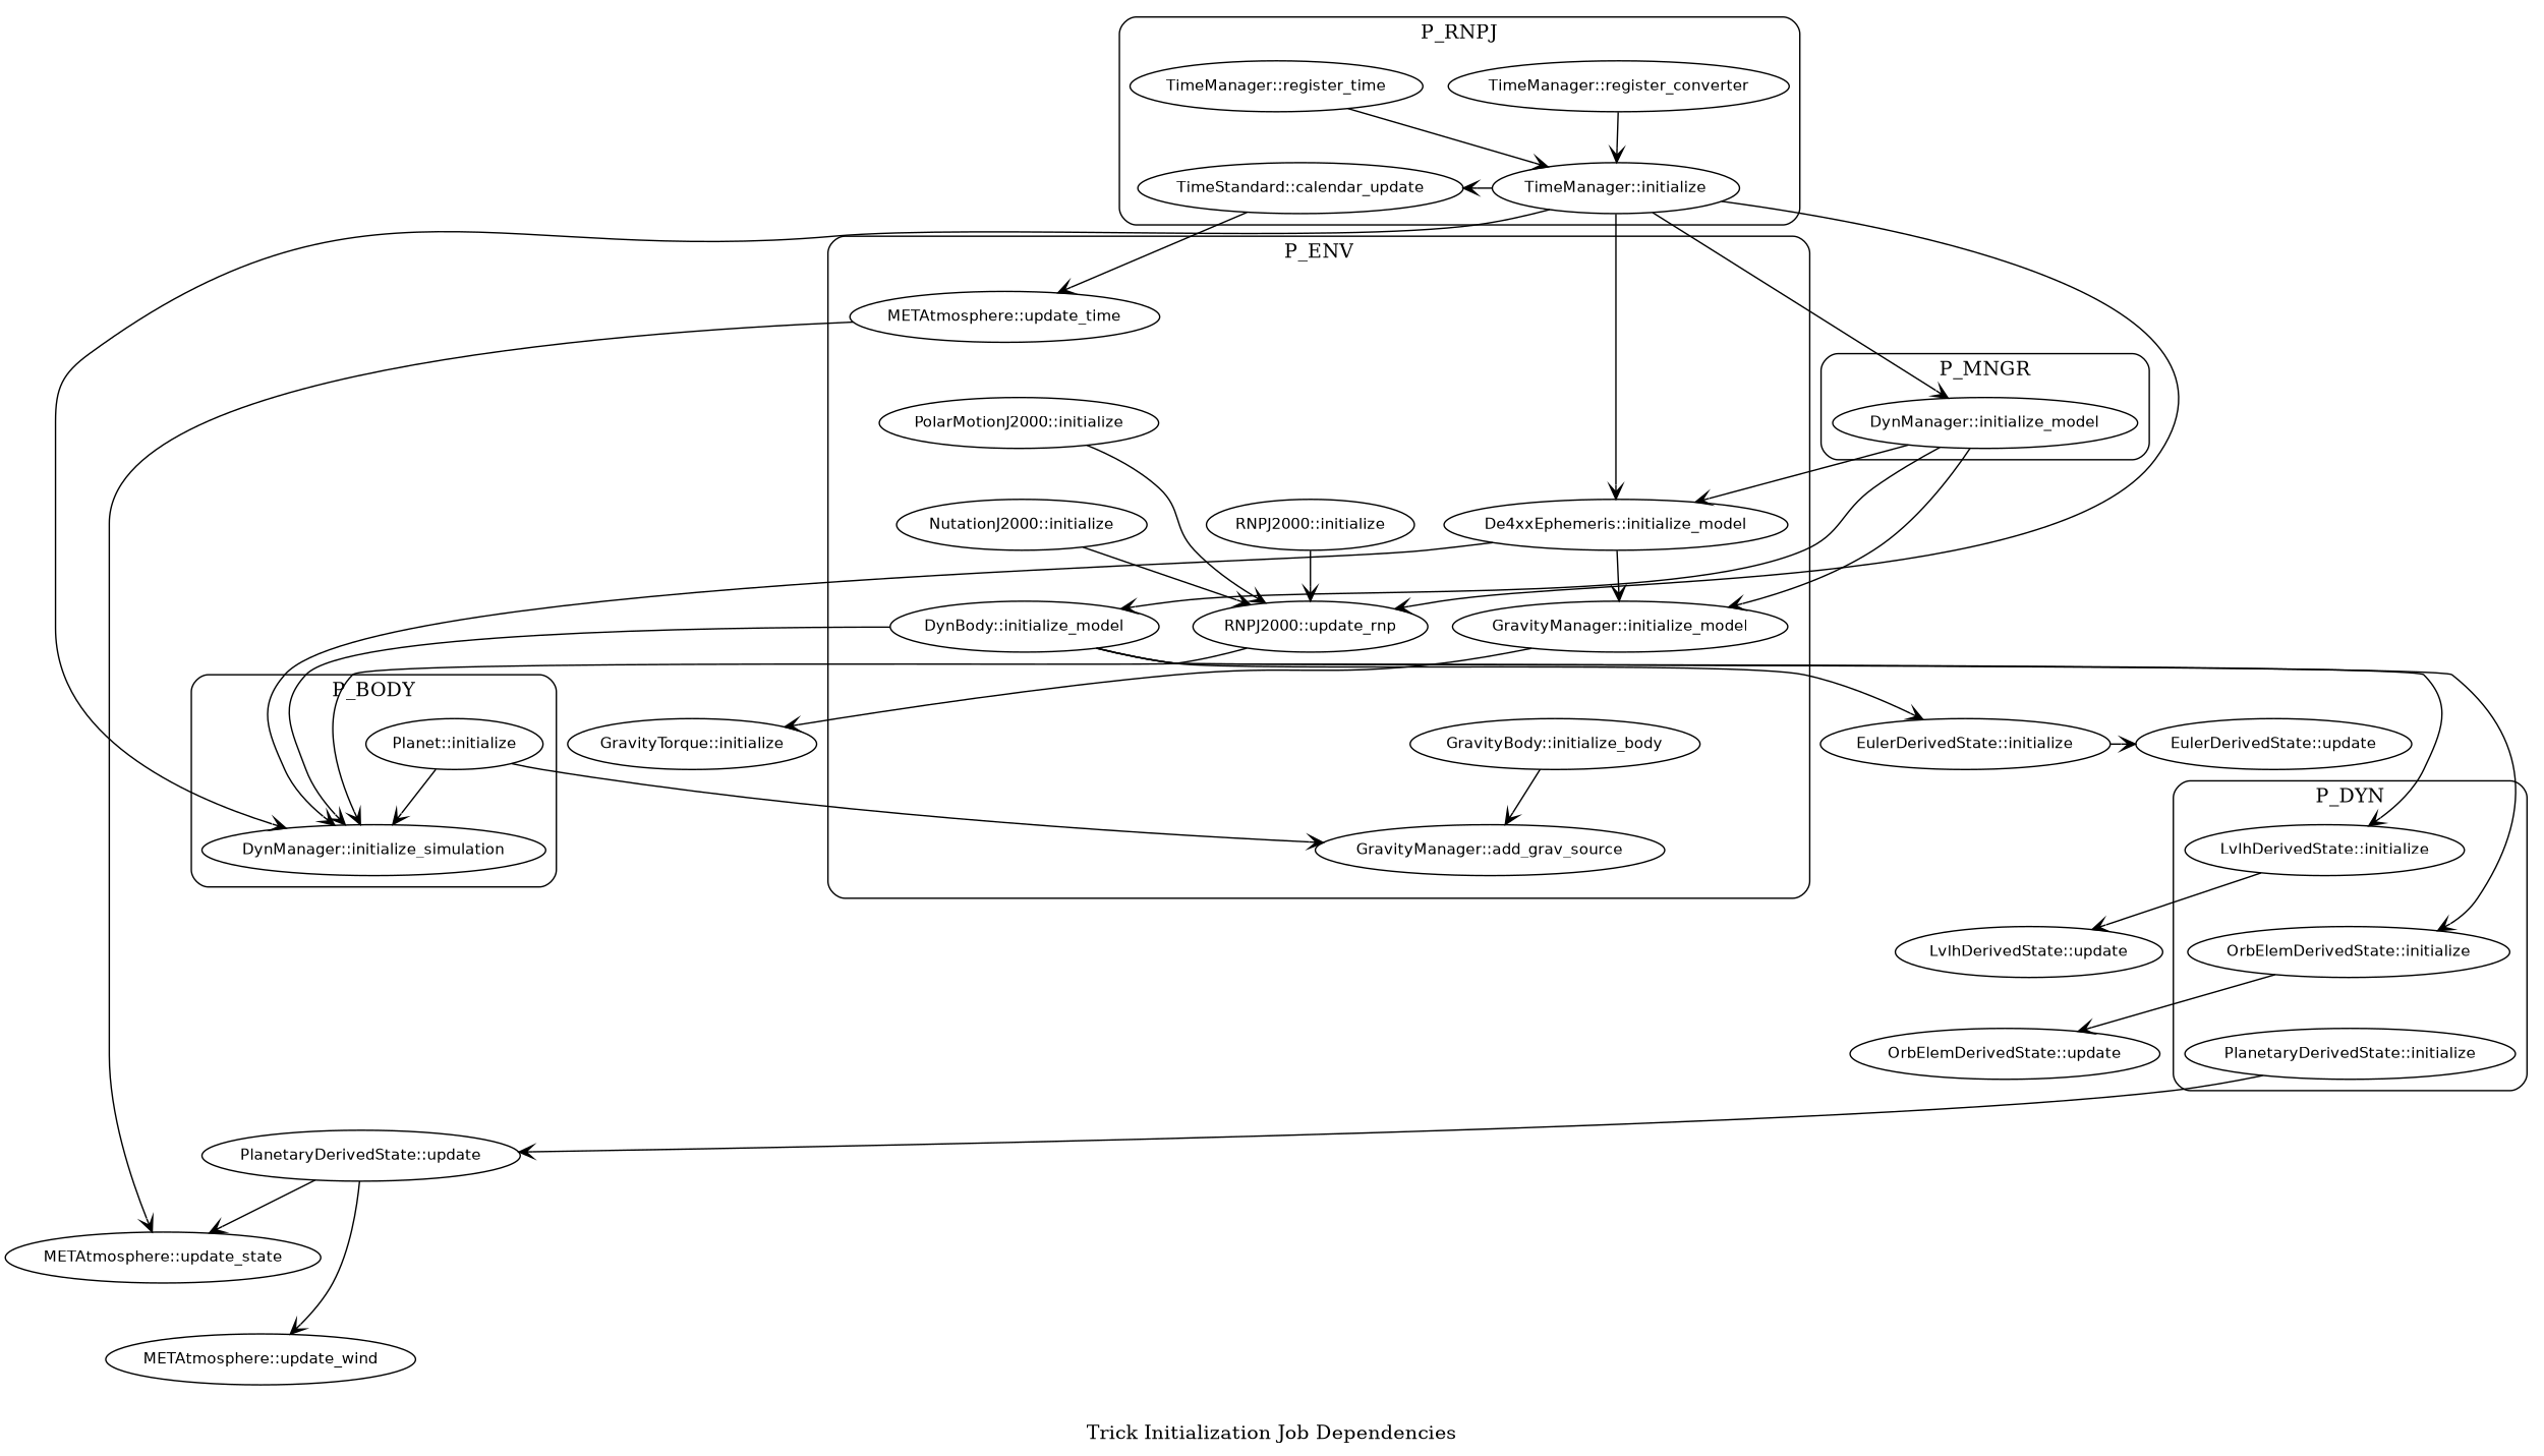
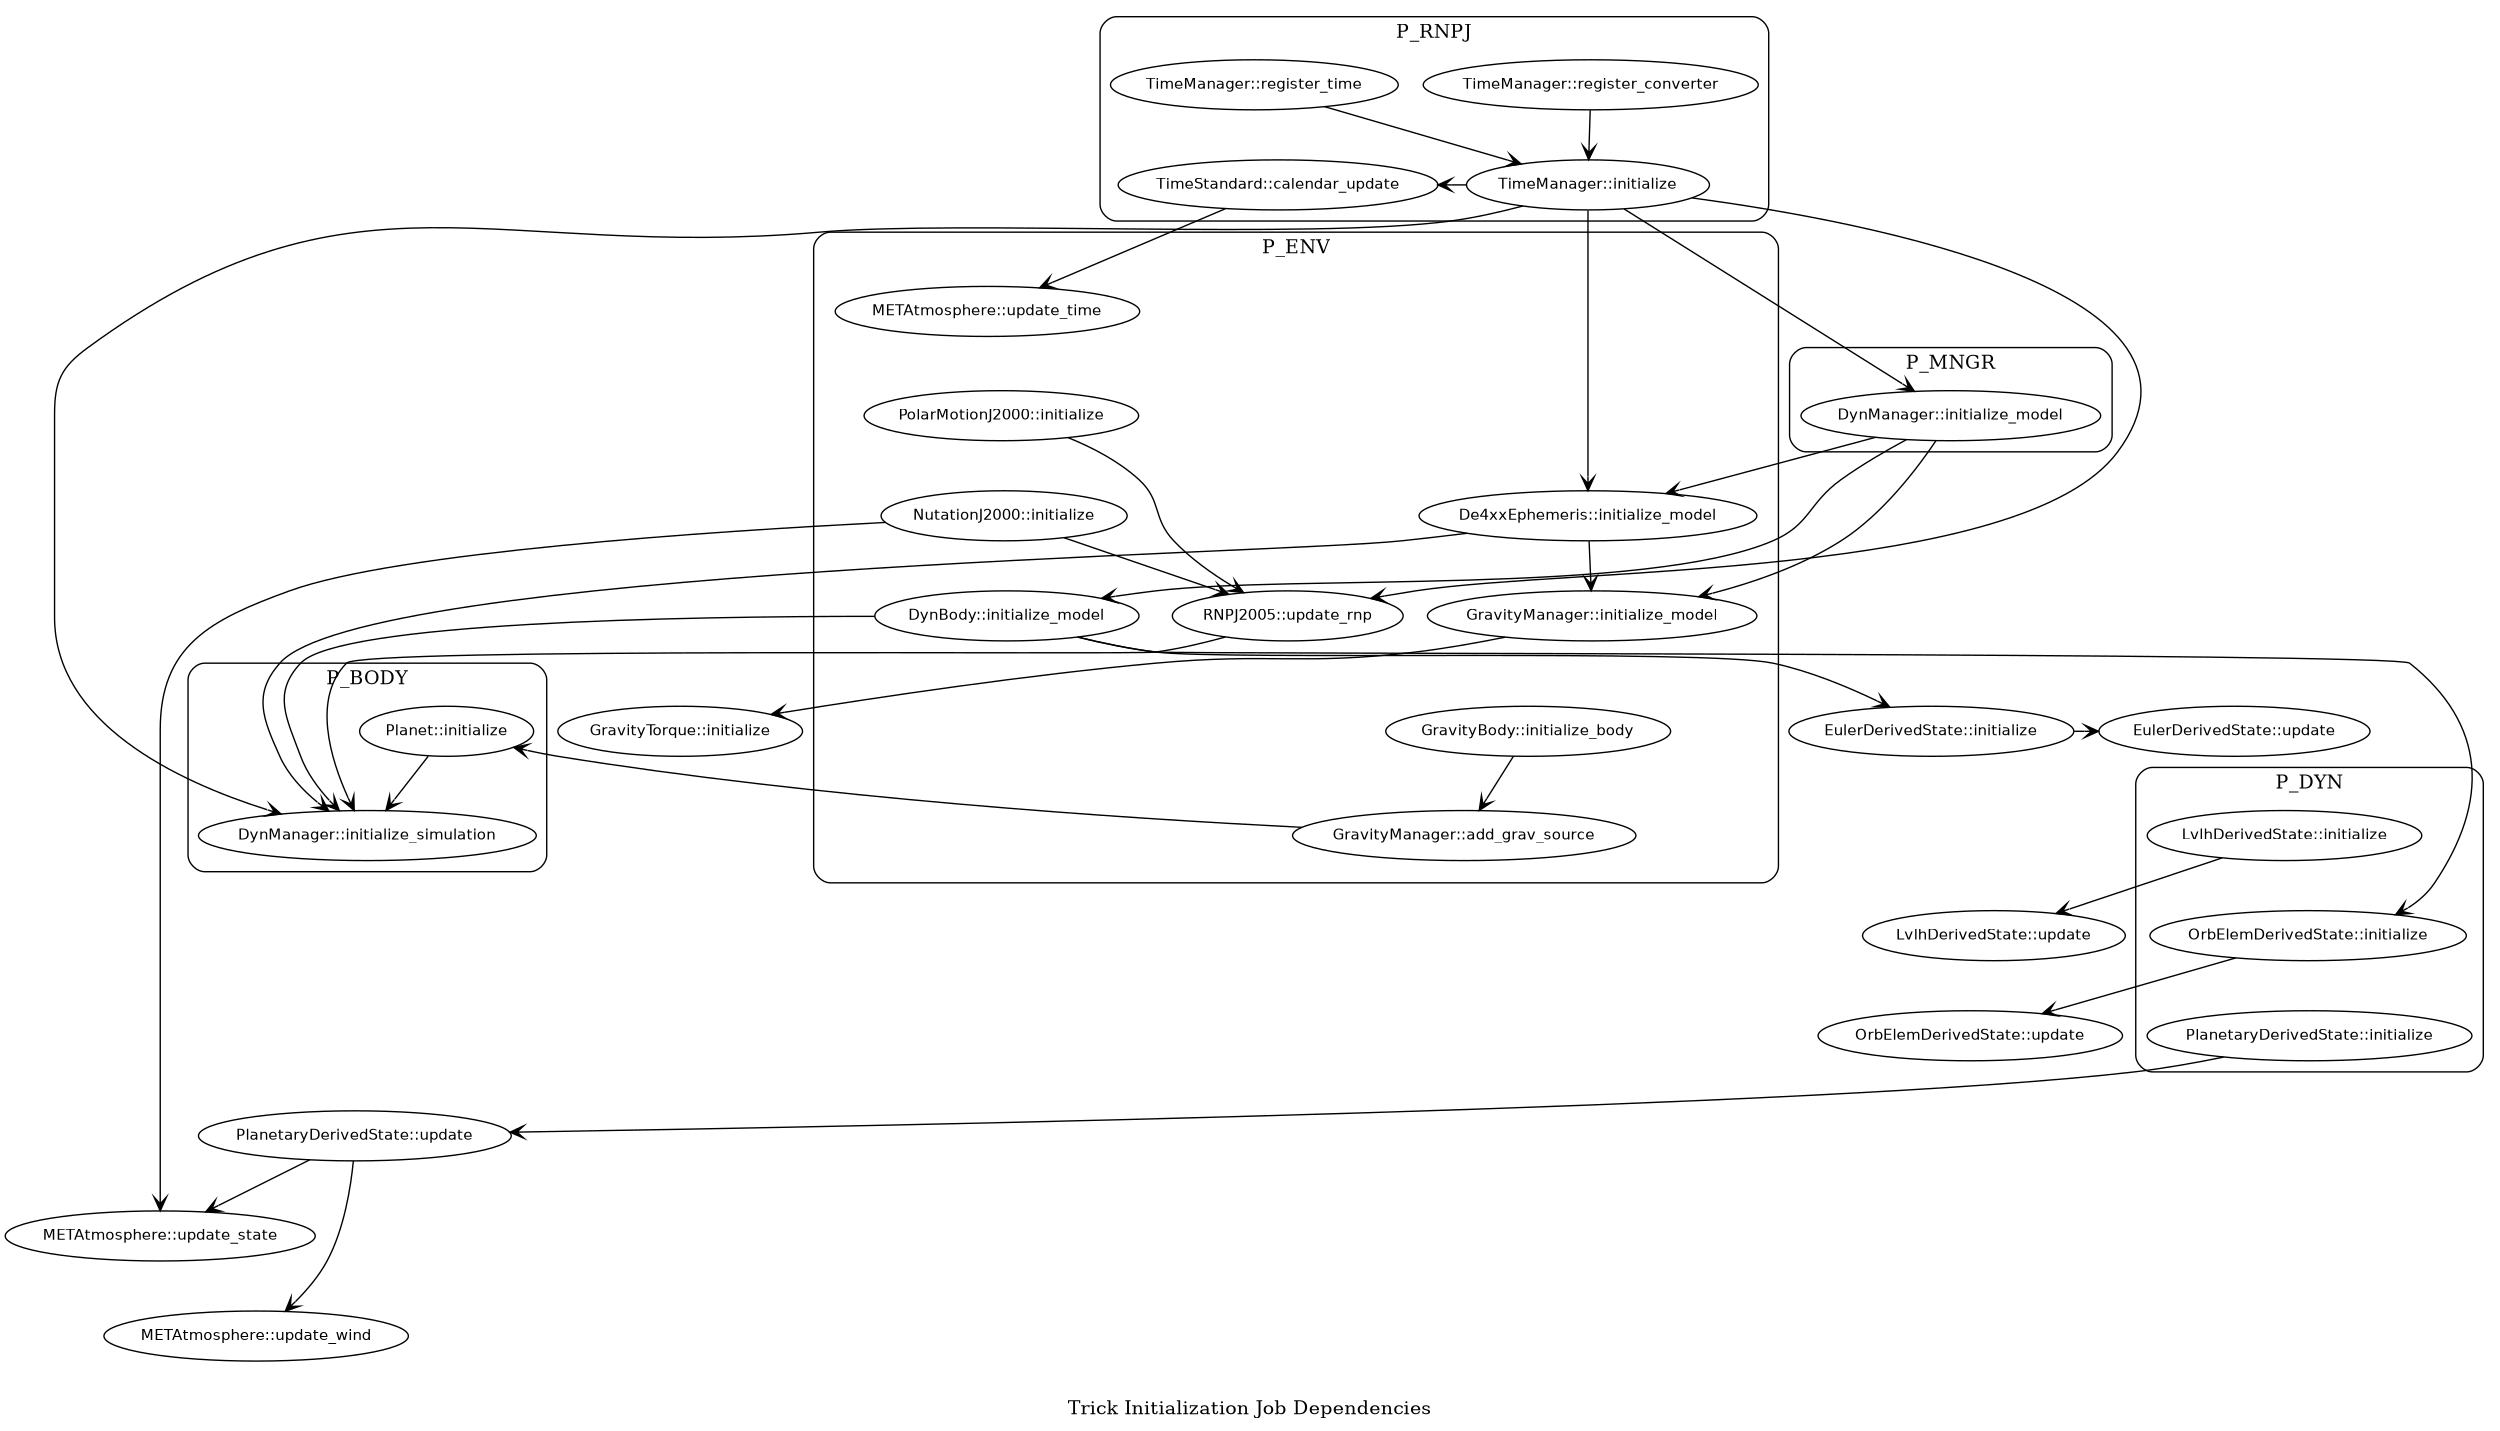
  digraph {
    color=white
    compound=true
    label="Trick Initialization Job Dependencies"
    pencolor=black
    style=rounded
    node [fontname=Helvetica fontsize=11]
    edge [arrowhead=vee fontname=Helvetica fontsize=11]
    n1 [label="EulerDerivedState::initialize"]
    n2 [label="EulerDerivedState::update"]
    n3 [label="TimeManager::initialize"]
    n4 [label="TimeStandard::calendar_update"]
    n5 [label="TimeManager::register_converter"]
    n6 [label="TimeManager::register_time"]
    n7 [label="DynManager::initialize_model"]
    n8 [label="De4xxEphemeris::initialize_model"]
    n9 [label="GravityManager::initialize_model"]
    n10 [label="GravityBody::initialize_body"]
    n11 [label="GravityManager::add_grav_source"]
-   n12 [label="RNPJ2000::initialize"]
-   n13 [label="RNPJ2000::update_rnp"]
+   n13 [label="RNPJ2005::update_rnp"]
    n14 [label="METAtmosphere::update_time"]
    n15 [label="PolarMotionJ2000::initialize"]
    n16 [label="DynBody::initialize_model"]
    n17 [label="NutationJ2000::initialize"]
    n18 [label="DynManager::initialize_simulation"]
    n19 [label="Planet::initialize"]
    n20 [label="LvlhDerivedState::initialize"]
    n21 [label="OrbElemDerivedState::initialize"]
    n22 [label="PlanetaryDerivedState::initialize"]
    n23 [label="LvlhDerivedState::update"]
    n24 [label="OrbElemDerivedState::update"]
    n25 [label="GravityTorque::initialize"]
    n26 [label="METAtmosphere::update_state"]
    n27 [label="PlanetaryDerivedState::update"]
    n28 [label="METAtmosphere::update_wind"]
    subgraph sub_1 {
      rank=same
      n1
      n2
    }
    subgraph cluster_2 {
      label=P_RNPJ
      n5
      n6
      subgraph sub_3 {
        label=P_TIME
        rank=same
        n3
        n4
      }
    }
    subgraph cluster_4 {
      label=P_MNGR
      n7
    }
    subgraph cluster_5 {
      label=P_ENV
      subgraph cluster_6 {
        label=""
        pencolor=white
        n8
        n9
        n10
        n11
-       n12
        n13
      }
      subgraph cluster_7 {
        label=""
        pencolor=white
        n14
        n15
        n16
        n17
      }
    }
    subgraph cluster_8 {
      label=P_BODY
      n18
      n19
    }
    subgraph cluster_9 {
      label=P_DYN
      n20
      n21
      n22
    }
    subgraph sub_10 {
      label=""
      pencolor=white
      n2
      n23
      n24
    }
    n1 -> n2
    n1 -> n20 [style=invis]
    n2 -> n23 [style=invis]
    n3 -> n4
    n3 -> n7
    n3 -> n8
    n3 -> n13
    n3 -> n18
    n4 -> n14
    n5 -> n3
    n6 -> n3
    n7 -> n8
    n7 -> n9
    n7 -> n16
    n8 -> n9
    n8 -> n18
    n9 -> n10 [style=invis]
    n9 -> n25
    n10 -> n11
-   n19 -> n11
-   n12 -> n13
+   n11 -> n19
    n13 -> n18
    n14 -> n15 [style=invis]
-   n14 -> n26
+   n17 -> n26
    n15 -> n13
    n15 -> n17 [style=invis]
    n16 -> n1
    n16 -> n18
-   n16 -> n20
    n16 -> n21
    n17 -> n13
    n17 -> n16 [style=invis]
    n19 -> n18
    n20 -> n21 [style=invis]
    n20 -> n23
    n21 -> n22 [style=invis]
    n21 -> n24
    n22 -> n27
    n23 -> n24 [style=invis]
    n26 -> n28 [style=invis]
    n27 -> n26
    n27 -> n28
  }
